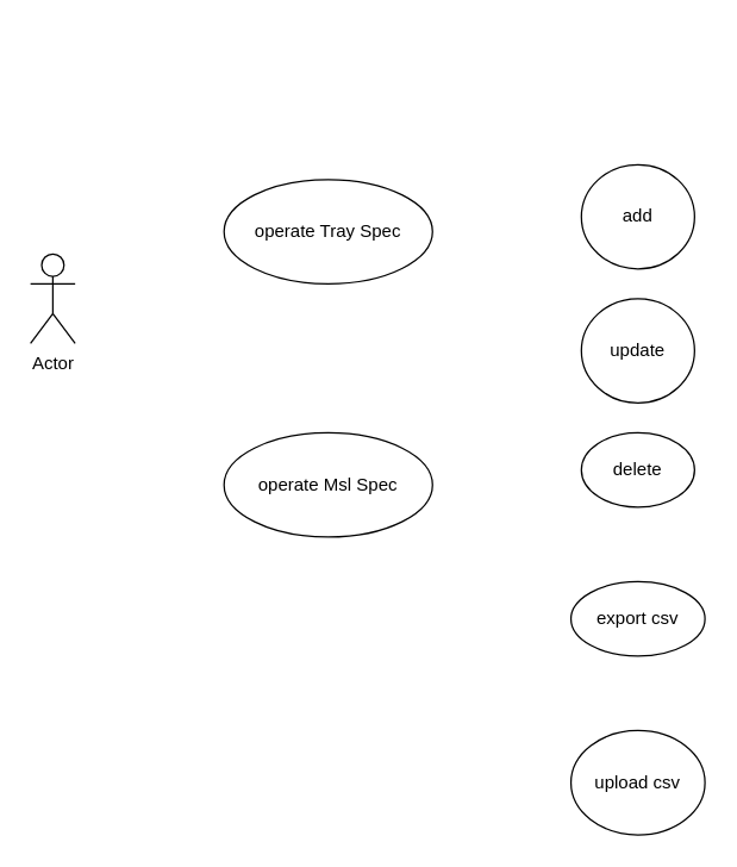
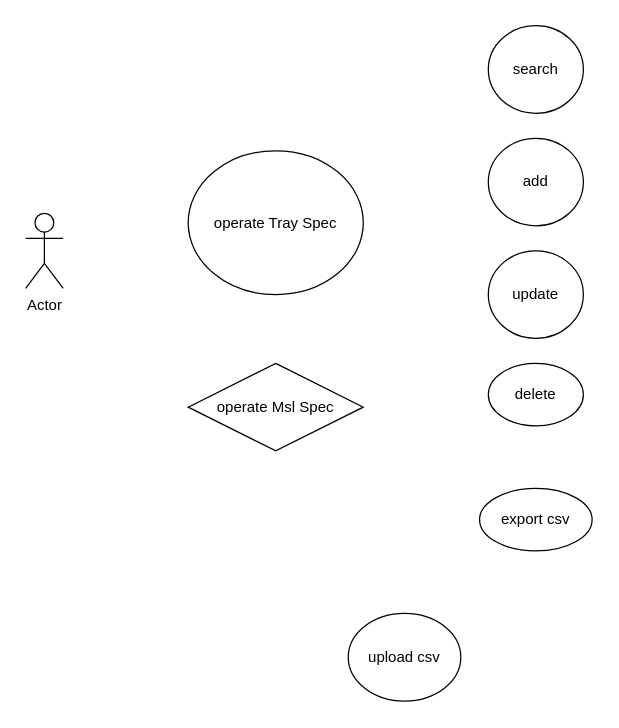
  <mxCell id="0" />
  <mxCell id="1" parent="0" />
  <mxCell id="2" value="Actor" style="shape=umlActor;verticalLabelPosition=bottom;verticalAlign=top;html=1;" vertex="1" parent="1"><mxGeometry x="20" y="170" width="30" height="60" as="geometry" /></mxCell>
- <mxCell id="3" value="operate Tray Spec" style="ellipse;whiteSpace=wrap;html=1;" vertex="1" parent="1"><mxGeometry x="150" y="120" width="140" height="70" as="geometry" /></mxCell>
- <mxCell id="4" value="operate Msl Spec" style="ellipse;whiteSpace=wrap;html=1;" vertex="1" parent="1"><mxGeometry x="150" y="290" width="140" height="70" as="geometry" /></mxCell>
+ <mxCell id="3" value="operate Tray Spec" style="ellipse;whiteSpace=wrap;html=1;" vertex="1" parent="1"><mxGeometry x="150" y="120" width="140" height="115" as="geometry" /></mxCell>
+ <mxCell id="4" value="operate Msl Spec" style="rhombus;whiteSpace=wrap;html=1;" vertex="1" parent="1"><mxGeometry x="150" y="290" width="140" height="70" as="geometry" /></mxCell>
+ <mxCell id="5" value="search" style="ellipse;whiteSpace=wrap;html=1;" vertex="1" parent="1"><mxGeometry x="390" y="20" width="76" height="70" as="geometry" /></mxCell>
  <mxCell id="6" value="add" style="ellipse;whiteSpace=wrap;html=1;" vertex="1" parent="1"><mxGeometry x="390" y="110" width="76" height="70" as="geometry" /></mxCell>
  <mxCell id="7" value="update" style="ellipse;whiteSpace=wrap;html=1;" vertex="1" parent="1"><mxGeometry x="390" y="200" width="76" height="70" as="geometry" /></mxCell>
  <mxCell id="8" value="delete" style="ellipse;whiteSpace=wrap;html=1;" vertex="1" parent="1"><mxGeometry x="390" y="290" width="76" height="50" as="geometry" /></mxCell>
  <mxCell id="9" value="export csv" style="ellipse;whiteSpace=wrap;html=1;" vertex="1" parent="1"><mxGeometry x="383" y="390" width="90" height="50" as="geometry" /></mxCell>
- <mxCell id="10" value="upload csv" style="ellipse;whiteSpace=wrap;html=1;" vertex="1" parent="1"><mxGeometry x="383" y="490" width="90" height="70" as="geometry" /></mxCell>
+ <mxCell id="10" value="upload csv" style="ellipse;whiteSpace=wrap;html=1;" vertex="1" parent="1"><mxGeometry x="278" y="490" width="90" height="70" as="geometry" /></mxCell>
